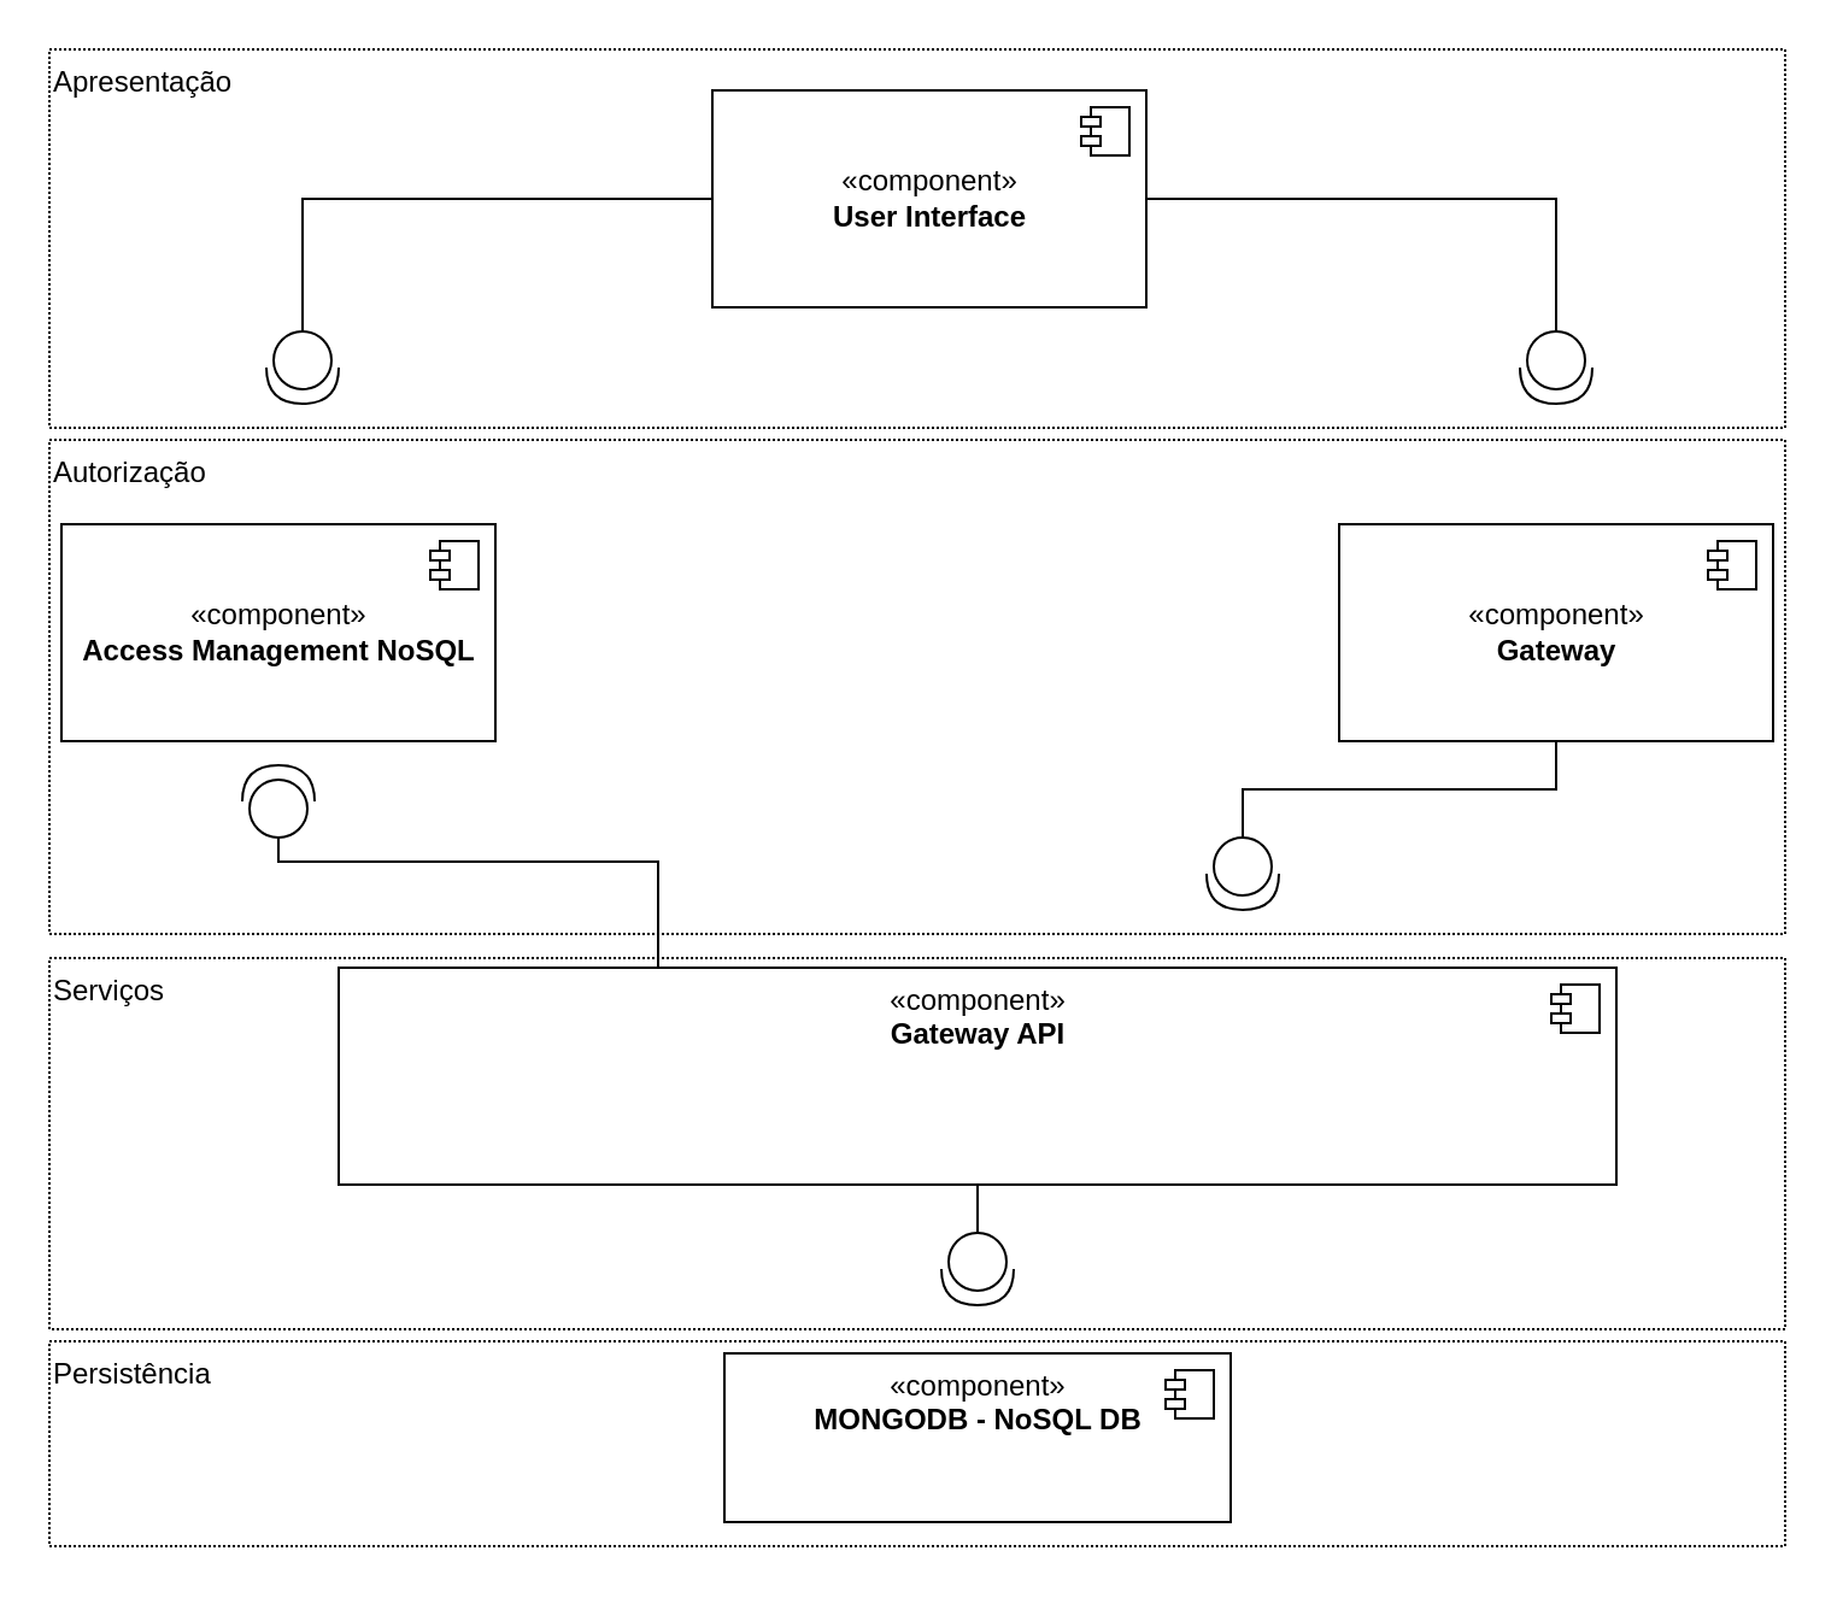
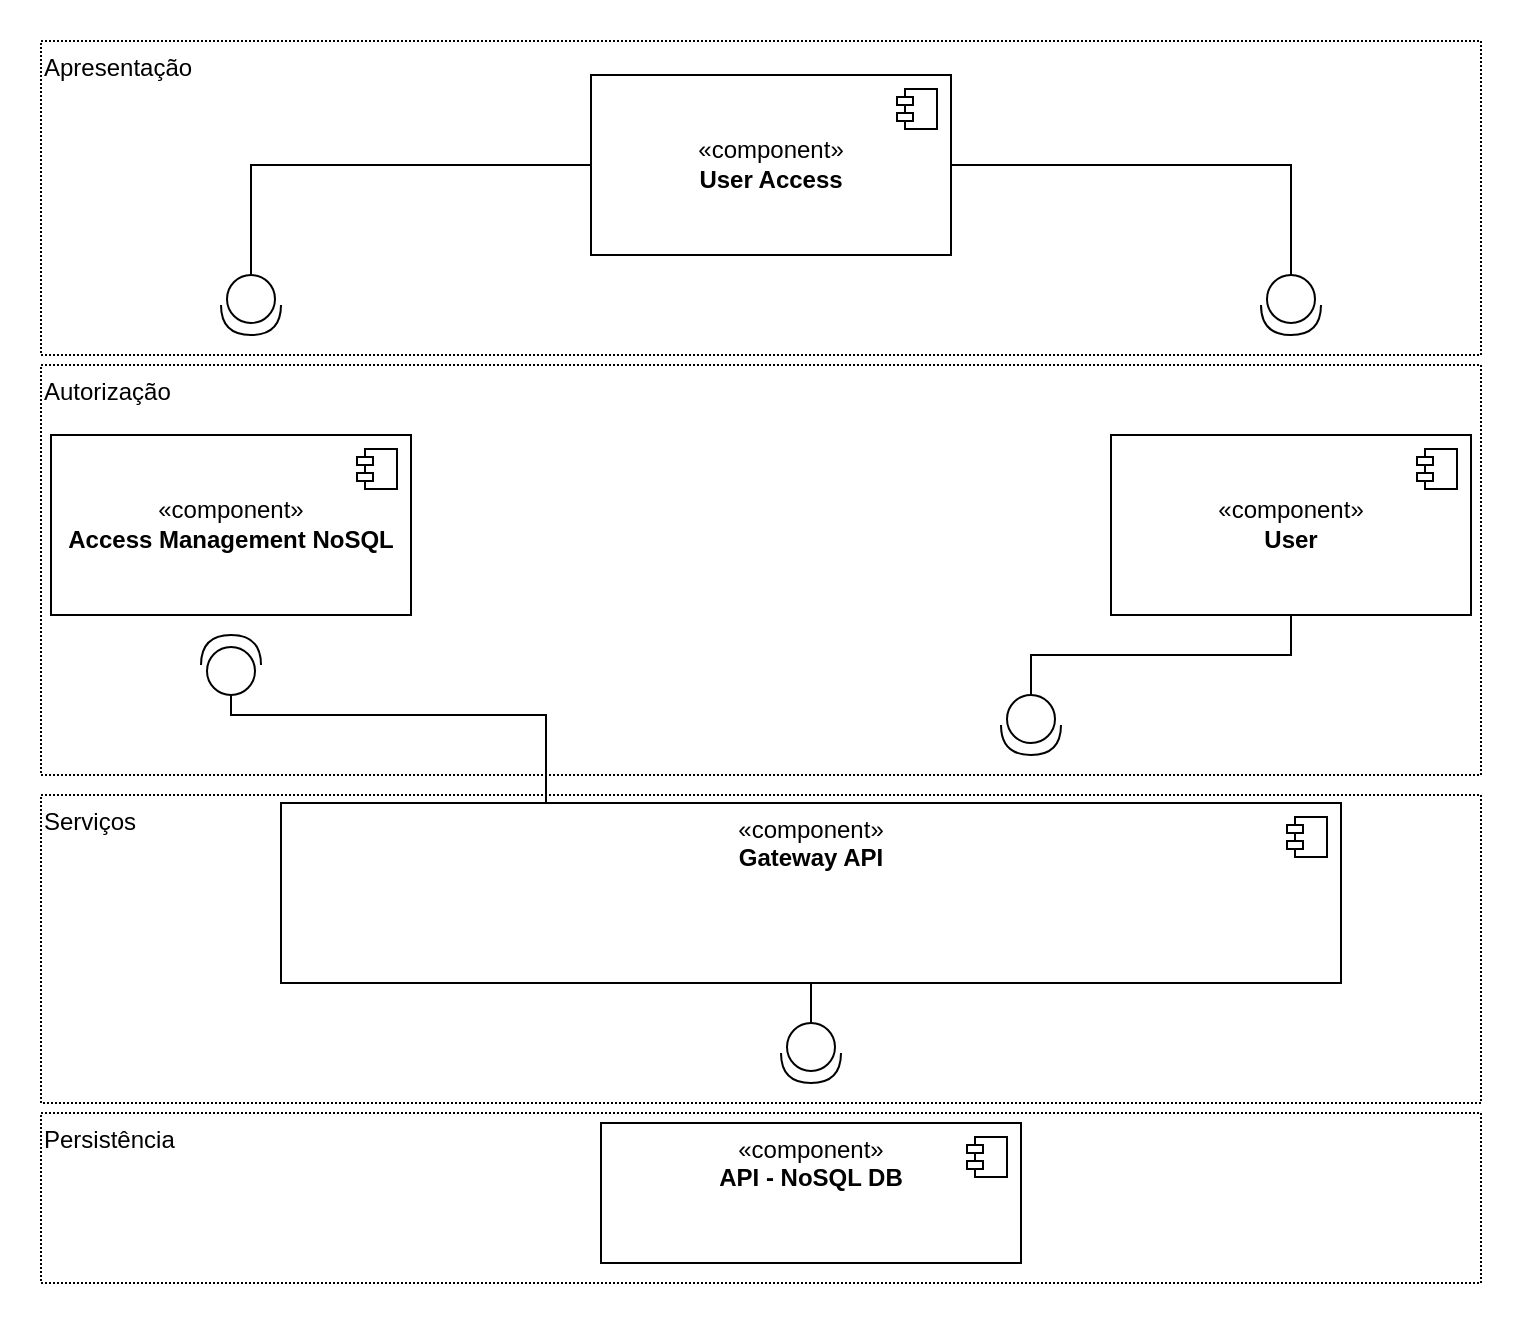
  <mxCell id="0" />
  <mxCell id="1" parent="0" />
  <mxCell id="2" value="Serviços" style="rounded=0;whiteSpace=wrap;html=1;fillColor=none;strokeWidth=1;dashed=1;dashPattern=1 1;align=left;verticalAlign=top;" vertex="1" parent="1"><mxGeometry x="20" y="397" width="720" height="154" as="geometry" /></mxCell>
  <mxCell id="3" value="Autorização" style="rounded=0;whiteSpace=wrap;html=1;fillColor=none;strokeWidth=1;dashed=1;dashPattern=1 1;align=left;verticalAlign=top;" vertex="1" parent="1"><mxGeometry x="20" y="182" width="720" height="205" as="geometry" /></mxCell>
  <mxCell id="4" value="Apresentação" style="rounded=0;whiteSpace=wrap;html=1;fillColor=none;strokeWidth=1;dashed=1;dashPattern=1 1;align=left;verticalAlign=top;" vertex="1" parent="1"><mxGeometry x="20" y="20" width="720" height="157" as="geometry" /></mxCell>
  <mxCell id="5" style="edgeStyle=orthogonalEdgeStyle;rounded=0;orthogonalLoop=1;jettySize=auto;html=1;endArrow=none;endFill=0;" edge="1" parent="1" source="6" target="14"><mxGeometry relative="1" as="geometry" /></mxCell>
- <mxCell id="6" value="«component»&lt;br&gt;&lt;b&gt;User Interface&lt;/b&gt;" style="html=1;dropTarget=0;" vertex="1" parent="1"><mxGeometry x="295" y="37" width="180" height="90" as="geometry" /></mxCell>
+ <mxCell id="6" value="«component»&lt;br&gt;&lt;b&gt;User Access&lt;/b&gt;" style="html=1;dropTarget=0;" vertex="1" parent="1"><mxGeometry x="295" y="37" width="180" height="90" as="geometry" /></mxCell>
  <mxCell id="7" value="" style="shape=module;jettyWidth=8;jettyHeight=4;" vertex="1" parent="6"><mxGeometry x="1" width="20" height="20" relative="1" as="geometry"><mxPoint x="-27" y="7" as="offset" /></mxGeometry></mxCell>
- <mxCell id="8" value="«component»&lt;br&gt;&lt;b&gt;Gateway&lt;/b&gt;" style="html=1;dropTarget=0;" vertex="1" parent="1"><mxGeometry x="555" y="217" width="180" height="90" as="geometry" /></mxCell>
+ <mxCell id="8" value="«component»&lt;br&gt;&lt;b&gt;User&lt;/b&gt;" style="html=1;dropTarget=0;" vertex="1" parent="1"><mxGeometry x="555" y="217" width="180" height="90" as="geometry" /></mxCell>
  <mxCell id="9" value="" style="shape=module;jettyWidth=8;jettyHeight=4;" vertex="1" parent="8"><mxGeometry x="1" width="20" height="20" relative="1" as="geometry"><mxPoint x="-27" y="7" as="offset" /></mxGeometry></mxCell>
  <mxCell id="10" value="«component»&lt;br&gt;&lt;b&gt;Access Management NoSQL&lt;/b&gt;" style="html=1;dropTarget=0;" vertex="1" parent="1"><mxGeometry x="25" y="217" width="180" height="90" as="geometry" /></mxCell>
  <mxCell id="11" value="" style="shape=module;jettyWidth=8;jettyHeight=4;" vertex="1" parent="10"><mxGeometry x="1" width="20" height="20" relative="1" as="geometry"><mxPoint x="-27" y="7" as="offset" /></mxGeometry></mxCell>
  <mxCell id="12" value="«component»&lt;br&gt;&lt;b&gt;Gateway API&lt;/b&gt;" style="html=1;dropTarget=0;align=center;verticalAlign=top;" vertex="1" parent="1"><mxGeometry x="140" y="401" width="530" height="90" as="geometry" /></mxCell>
  <mxCell id="13" value="" style="shape=module;jettyWidth=8;jettyHeight=4;" vertex="1" parent="12"><mxGeometry x="1" width="20" height="20" relative="1" as="geometry"><mxPoint x="-27" y="7" as="offset" /></mxGeometry></mxCell>
  <mxCell id="14" value="" style="shape=providedRequiredInterface;html=1;verticalLabelPosition=bottom;rotation=90;" vertex="1" parent="1"><mxGeometry x="110" y="137" width="30" height="30" as="geometry" /></mxCell>
  <mxCell id="15" value="" style="shape=providedRequiredInterface;html=1;verticalLabelPosition=bottom;rotation=90;" vertex="1" parent="1"><mxGeometry x="630" y="137" width="30" height="30" as="geometry" /></mxCell>
  <mxCell id="16" style="edgeStyle=orthogonalEdgeStyle;rounded=0;orthogonalLoop=1;jettySize=auto;html=1;endArrow=none;endFill=0;exitX=1;exitY=0.5;exitDx=0;exitDy=0;" edge="1" target="15" parent="1" source="6"><mxGeometry relative="1" as="geometry"><mxPoint x="830" y="82" as="sourcePoint" /><Array as="points"><mxPoint x="645" y="82" /></Array></mxGeometry></mxCell>
  <mxCell id="17" style="edgeStyle=orthogonalEdgeStyle;rounded=0;orthogonalLoop=1;jettySize=auto;html=1;endArrow=none;endFill=0;exitX=0.5;exitY=1;exitDx=0;exitDy=0;entryX=0;entryY=0.5;entryDx=0;entryDy=0;entryPerimeter=0;" edge="1" target="18" parent="1" source="8"><mxGeometry relative="1" as="geometry"><mxPoint x="480" y="32" as="sourcePoint" /><Array as="points"><mxPoint x="645" y="327" /><mxPoint x="515" y="327" /></Array></mxGeometry></mxCell>
  <mxCell id="18" value="" style="shape=providedRequiredInterface;html=1;verticalLabelPosition=bottom;rotation=90;" vertex="1" parent="1"><mxGeometry x="500" y="347" width="30" height="30" as="geometry" /></mxCell>
  <mxCell id="19" value="" style="shape=providedRequiredInterface;html=1;verticalLabelPosition=bottom;rotation=-90;" vertex="1" parent="1"><mxGeometry x="100" y="317" width="30" height="30" as="geometry" /></mxCell>
  <mxCell id="20" style="edgeStyle=orthogonalEdgeStyle;rounded=0;orthogonalLoop=1;jettySize=auto;html=1;endArrow=none;endFill=0;exitX=0.25;exitY=0;exitDx=0;exitDy=0;entryX=0;entryY=0.5;entryDx=0;entryDy=0;entryPerimeter=0;" edge="1" parent="1" source="12" target="19"><mxGeometry relative="1" as="geometry"><mxPoint x="415" y="207" as="sourcePoint" /><mxPoint x="290" y="377" as="targetPoint" /><Array as="points"><mxPoint x="273" y="357" /><mxPoint x="115" y="357" /></Array></mxGeometry></mxCell>
- <mxCell id="21" value="«component»&lt;br&gt;&lt;b&gt;MONGODB - NoSQL DB&lt;/b&gt;" style="html=1;dropTarget=0;align=center;verticalAlign=top;" vertex="1" parent="1"><mxGeometry x="300" y="561" width="210" height="70" as="geometry" /></mxCell>
+ <mxCell id="21" value="«component»&lt;br&gt;&lt;b&gt;API - NoSQL DB&lt;/b&gt;" style="html=1;dropTarget=0;align=center;verticalAlign=top;" vertex="1" parent="1"><mxGeometry x="300" y="561" width="210" height="70" as="geometry" /></mxCell>
  <mxCell id="22" value="" style="shape=module;jettyWidth=8;jettyHeight=4;" vertex="1" parent="21"><mxGeometry x="1" width="20" height="20" relative="1" as="geometry"><mxPoint x="-27" y="7" as="offset" /></mxGeometry></mxCell>
  <mxCell id="23" style="edgeStyle=orthogonalEdgeStyle;rounded=0;orthogonalLoop=1;jettySize=auto;html=1;endArrow=none;endFill=0;exitX=0.5;exitY=1;exitDx=0;exitDy=0;entryX=0;entryY=0.5;entryDx=0;entryDy=0;entryPerimeter=0;" edge="1" target="24" parent="1" source="12"><mxGeometry relative="1" as="geometry"><mxPoint x="510" y="641" as="sourcePoint" /><Array as="points"><mxPoint x="405" y="521" /></Array></mxGeometry></mxCell>
  <mxCell id="24" value="" style="shape=providedRequiredInterface;html=1;verticalLabelPosition=bottom;rotation=90;" vertex="1" parent="1"><mxGeometry x="390" y="511" width="30" height="30" as="geometry" /></mxCell>
  <mxCell id="25" value="Persistência" style="rounded=0;whiteSpace=wrap;html=1;fillColor=none;strokeWidth=1;dashed=1;dashPattern=1 1;align=left;verticalAlign=top;" vertex="1" parent="1"><mxGeometry x="20" y="556" width="720" height="85" as="geometry" /></mxCell>
